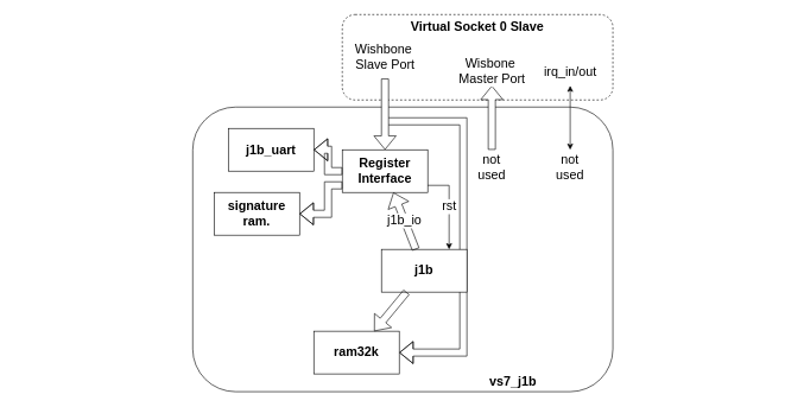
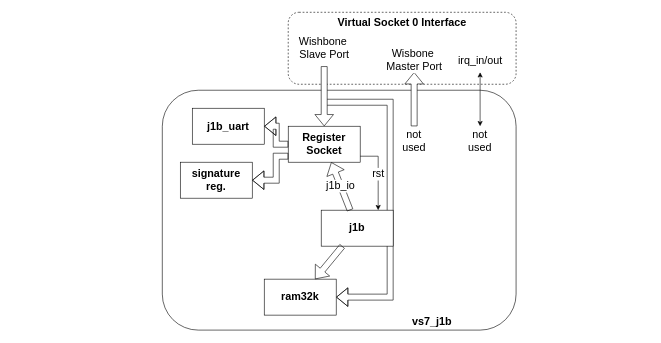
  <mxCell id="0" />
  <mxCell id="1" parent="0" />
  <mxCell id="2" value="" style="rounded=0;whiteSpace=wrap;html=1;fillColor=default;strokeColor=none;" vertex="1" parent="1"><mxGeometry x="20" y="250" width="1060" height="60" as="geometry" /></mxCell>
  <mxCell id="3" value="vs7_j1b&amp;nbsp; &amp;nbsp; &amp;nbsp; &amp;nbsp; &amp;nbsp; &amp;nbsp; &amp;nbsp; &amp;nbsp; &amp;nbsp; &amp;nbsp; &amp;nbsp;" style="rounded=1;whiteSpace=wrap;html=1;fontSize=18;fontStyle=1;verticalAlign=bottom;align=right;" parent="1" vertex="1"><mxGeometry x="270" y="150" width="590" height="400" as="geometry" /></mxCell>
  <mxCell id="4" value="" style="shape=flexArrow;endArrow=classic;html=1;rounded=0;entryX=1;entryY=0.5;entryDx=0;entryDy=0;edgeStyle=elbowEdgeStyle;fillColor=default;" parent="1" target="7" edge="1"><mxGeometry width="50" height="50" relative="1" as="geometry"><mxPoint x="540" y="170" as="sourcePoint" /><mxPoint x="-190" y="200" as="targetPoint" /><Array as="points"><mxPoint x="650" y="310" /></Array></mxGeometry></mxCell>
- <mxCell id="5" value="&lt;b&gt;Virtual Socket 0 Slave&lt;/b&gt;" style="rounded=1;whiteSpace=wrap;html=1;fontSize=18;dashed=1;verticalAlign=top;" parent="1" vertex="1"><mxGeometry x="480" y="20" width="380" height="120" as="geometry" /></mxCell>
+ <mxCell id="5" value="&lt;b&gt;Virtual Socket 0 Interface&lt;/b&gt;" style="rounded=1;whiteSpace=wrap;html=1;fontSize=18;dashed=1;verticalAlign=top;" parent="1" vertex="1"><mxGeometry x="480" y="20" width="380" height="120" as="geometry" /></mxCell>
  <mxCell id="6" value="j1b" style="rounded=0;whiteSpace=wrap;html=1;fontSize=18;fontStyle=1" parent="1" vertex="1"><mxGeometry x="535" y="350" width="120" height="60" as="geometry" /></mxCell>
  <mxCell id="7" value="ram32k" style="rounded=0;whiteSpace=wrap;html=1;fontSize=18;fontStyle=1" parent="1" vertex="1"><mxGeometry x="440" y="465" width="120" height="60" as="geometry" /></mxCell>
- <mxCell id="8" value="&lt;div style=&quot;font-size: 18px;&quot;&gt;Register&lt;/div&gt;&lt;div style=&quot;font-size: 18px;&quot;&gt;Interface&lt;/div&gt;" style="rounded=0;whiteSpace=wrap;html=1;fontSize=18;fontStyle=1" parent="1" vertex="1"><mxGeometry x="480" y="210" width="120" height="60" as="geometry" /></mxCell>
+ <mxCell id="8" value="&lt;div style=&quot;font-size: 18px;&quot;&gt;Register&lt;/div&gt;&lt;div style=&quot;font-size: 18px;&quot;&gt;Socket&lt;/div&gt;" style="rounded=0;whiteSpace=wrap;html=1;fontSize=18;fontStyle=1" parent="1" vertex="1"><mxGeometry x="480" y="210" width="120" height="60" as="geometry" /></mxCell>
  <mxCell id="9" value="j1b_uart" style="rounded=0;whiteSpace=wrap;html=1;fontSize=18;fontStyle=1" parent="1" vertex="1"><mxGeometry x="320" y="180" width="120" height="60" as="geometry" /></mxCell>
  <mxCell id="10" value="" style="shape=flexArrow;endArrow=classic;html=1;rounded=0;" parent="1" source="6" target="7" edge="1"><mxGeometry width="50" height="50" relative="1" as="geometry"><mxPoint x="700" y="500" as="sourcePoint" /><mxPoint x="750" y="450" as="targetPoint" /></mxGeometry></mxCell>
  <mxCell id="11" value="&lt;font style=&quot;font-size: 18px;&quot;&gt;j1b_io&lt;/font&gt;" style="shape=flexArrow;endArrow=classic;html=1;rounded=0;" parent="1" source="6" target="8" edge="1"><mxGeometry width="50" height="50" relative="1" as="geometry"><mxPoint x="640" y="360" as="sourcePoint" /><mxPoint x="690" y="310" as="targetPoint" /></mxGeometry></mxCell>
  <mxCell id="12" value="&lt;font style=&quot;font-size: 18px;&quot;&gt;rst&lt;/font&gt;" style="endArrow=classic;html=1;rounded=0;edgeStyle=orthogonalEdgeStyle;" parent="1" source="8" target="6" edge="1"><mxGeometry width="50" height="50" relative="1" as="geometry"><mxPoint x="570" y="210" as="sourcePoint" /><mxPoint x="620" y="160" as="targetPoint" /><Array as="points"><mxPoint x="630" y="260" /><mxPoint x="630" y="380" /></Array></mxGeometry></mxCell>
  <mxCell id="13" value="" style="shape=flexArrow;endArrow=classic;html=1;rounded=0;edgeStyle=orthogonalEdgeStyle;" parent="1" source="8" target="9" edge="1"><mxGeometry width="50" height="50" relative="1" as="geometry"><mxPoint x="490" y="120" as="sourcePoint" /><mxPoint x="440" y="240" as="targetPoint" /></mxGeometry></mxCell>
  <mxCell id="14" value="Wishbone&amp;nbsp;&lt;div&gt;Slave Port&lt;/div&gt;" style="shape=flexArrow;endArrow=classic;html=1;rounded=0;fontSize=18;fillColor=default;" parent="1" target="8" edge="1"><mxGeometry x="-1" y="-30" width="50" height="50" relative="1" as="geometry"><mxPoint x="540" y="110" as="sourcePoint" /><mxPoint x="570" y="20" as="targetPoint" /><mxPoint x="30" y="-30" as="offset" /></mxGeometry></mxCell>
  <mxCell id="15" value="&lt;font style=&quot;font-size: 18px;&quot;&gt;Wisbone&amp;nbsp;&lt;/font&gt;&lt;div&gt;&lt;font style=&quot;font-size: 18px;&quot;&gt;Master Port&lt;/font&gt;&lt;/div&gt;" style="shape=flexArrow;endArrow=classic;html=1;rounded=0;fillColor=default;" parent="1" edge="1"><mxGeometry x="1" y="20" width="50" height="50" relative="1" as="geometry"><mxPoint x="690" y="210" as="sourcePoint" /><mxPoint x="690" y="120" as="targetPoint" /><mxPoint x="20" y="-20" as="offset" /></mxGeometry></mxCell>
  <mxCell id="16" value="not used" style="text;html=1;align=center;verticalAlign=middle;whiteSpace=wrap;rounded=0;fontSize=18;" parent="1" vertex="1"><mxGeometry x="660" y="220" width="60" height="30" as="geometry" /></mxCell>
  <mxCell id="17" value="&lt;font style=&quot;font-size: 18px;&quot;&gt;irq_in/out&lt;/font&gt;" style="endArrow=classic;startArrow=classic;html=1;rounded=0;" parent="1" edge="1"><mxGeometry x="1" y="20" width="50" height="50" relative="1" as="geometry"><mxPoint x="800" y="210" as="sourcePoint" /><mxPoint x="800" y="120" as="targetPoint" /><mxPoint x="20" y="-20" as="offset" /></mxGeometry></mxCell>
  <mxCell id="18" value="not used" style="text;html=1;align=center;verticalAlign=middle;whiteSpace=wrap;rounded=0;fontSize=18;" parent="1" vertex="1"><mxGeometry x="770" y="220" width="60" height="30" as="geometry" /></mxCell>
- <mxCell id="19" value="signature&lt;div&gt;ram.&lt;/div&gt;" style="rounded=0;whiteSpace=wrap;html=1;fontSize=18;fontStyle=1" parent="1" vertex="1"><mxGeometry x="300" y="270" width="120" height="60" as="geometry" /></mxCell>
+ <mxCell id="19" value="signature&lt;div&gt;reg.&lt;/div&gt;" style="rounded=0;whiteSpace=wrap;html=1;fontSize=18;fontStyle=1" parent="1" vertex="1"><mxGeometry x="300" y="270" width="120" height="60" as="geometry" /></mxCell>
  <mxCell id="20" value="" style="shape=flexArrow;endArrow=classic;html=1;rounded=0;edgeStyle=orthogonalEdgeStyle;" parent="1" source="8" target="19" edge="1"><mxGeometry width="50" height="50" relative="1" as="geometry"><mxPoint x="280" y="500" as="sourcePoint" /><mxPoint x="330" y="450" as="targetPoint" /><Array as="points"><mxPoint x="460" y="260" /><mxPoint x="460" y="300" /></Array></mxGeometry></mxCell>
